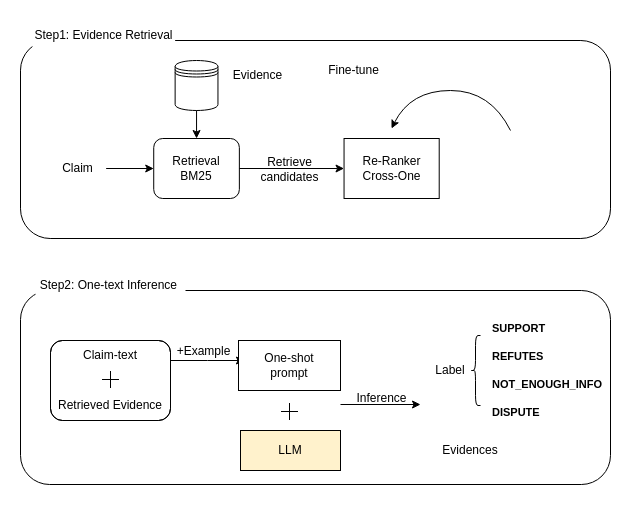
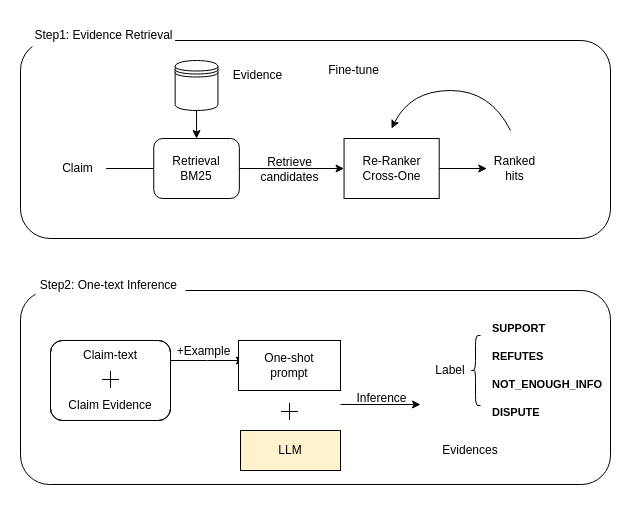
  <mxCell id="0" />
  <mxCell id="1" parent="0" />
  <mxCell id="2" value="" style="rounded=1;whiteSpace=wrap;html=1;fillColor=none;" vertex="1" parent="1"><mxGeometry x="20" y="40" width="590" height="198" as="geometry" /></mxCell>
  <mxCell id="3" value="Claim-text" style="text;html=1;strokeColor=none;fillColor=none;align=center;verticalAlign=middle;whiteSpace=wrap;rounded=0;" vertex="1" parent="1"><mxGeometry x="80" y="340" width="60" height="30" as="geometry" /></mxCell>
  <mxCell id="4" value="" style="shape=umlDestroy;html=1;rotation=45;" vertex="1" parent="1"><mxGeometry x="104" y="373" width="12" height="12" as="geometry" /></mxCell>
- <mxCell id="5" value="Retrieved Evidence" style="text;html=1;strokeColor=none;fillColor=none;align=center;verticalAlign=middle;whiteSpace=wrap;rounded=0;" vertex="1" parent="1"><mxGeometry x="55" y="390" width="110" height="30" as="geometry" /></mxCell>
+ <mxCell id="5" value="Claim Evidence" style="text;html=1;strokeColor=none;fillColor=none;align=center;verticalAlign=middle;whiteSpace=wrap;rounded=0;" vertex="1" parent="1"><mxGeometry x="55" y="390" width="110" height="30" as="geometry" /></mxCell>
  <mxCell id="6" value="" style="rounded=1;whiteSpace=wrap;html=1;fillColor=none;rotation=0;movable=1;resizable=1;rotatable=1;deletable=1;editable=1;locked=0;connectable=1;" vertex="1" parent="1"><mxGeometry x="50" y="340" width="120" height="80" as="geometry" /></mxCell>
  <mxCell id="7" style="edgeStyle=orthogonalEdgeStyle;rounded=0;orthogonalLoop=1;jettySize=auto;html=1;exitX=1;exitY=0.25;exitDx=0;exitDy=0;entryX=0;entryY=0.5;entryDx=0;entryDy=0;" edge="1" parent="1" source="6"><mxGeometry relative="1" as="geometry"><mxPoint x="244" y="360" as="targetPoint" /></mxGeometry></mxCell>
  <mxCell id="8" value="+Example&lt;br style=&quot;font-size: 12px;&quot;&gt;" style="edgeLabel;html=1;align=center;verticalAlign=middle;resizable=0;points=[];labelBackgroundColor=none;fontSize=12;" vertex="1" connectable="0" parent="7"><mxGeometry x="-0.118" y="2" relative="1" as="geometry"><mxPoint x="-1" y="-8" as="offset" /></mxGeometry></mxCell>
  <mxCell id="9" value="LLM" style="rounded=0;whiteSpace=wrap;html=1;fillColor=#fff2cc;" vertex="1" parent="1"><mxGeometry x="240" y="430" width="100" height="40" as="geometry" /></mxCell>
  <mxCell id="10" value="" style="rounded=1;whiteSpace=wrap;html=1;fillColor=none;rotation=0;movable=1;resizable=1;rotatable=1;deletable=1;editable=1;locked=0;connectable=1;" vertex="1" parent="1"><mxGeometry x="50" y="340" width="120" height="80" as="geometry" /></mxCell>
  <mxCell id="11" value="One-shot&lt;br&gt;prompt" style="rounded=0;whiteSpace=wrap;html=1;" vertex="1" parent="1"><mxGeometry x="238" y="340" width="102" height="50" as="geometry" /></mxCell>
  <mxCell id="12" value="" style="shape=umlDestroy;html=1;rotation=45;" vertex="1" parent="1"><mxGeometry x="283" y="405" width="12" height="12" as="geometry" /></mxCell>
  <mxCell id="13" style="edgeStyle=orthogonalEdgeStyle;rounded=0;orthogonalLoop=1;jettySize=auto;html=1;" edge="1" parent="1"><mxGeometry relative="1" as="geometry"><mxPoint x="420" y="404" as="targetPoint" /><mxPoint x="340" y="404" as="sourcePoint" /></mxGeometry></mxCell>
  <mxCell id="14" value="Inference" style="edgeLabel;html=1;align=center;verticalAlign=middle;resizable=0;points=[];labelBackgroundColor=none;fontSize=12;" vertex="1" connectable="0" parent="13"><mxGeometry x="-0.227" y="7" relative="1" as="geometry"><mxPoint x="9" as="offset" /></mxGeometry></mxCell>
  <mxCell id="15" value="&lt;p style=&quot;line-height: 120%;&quot;&gt;&lt;/p&gt;&lt;h4 style=&quot;font-size: 11px;&quot;&gt;&lt;font style=&quot;font-size: 11px;&quot;&gt;SUPPORT&lt;/font&gt;&lt;/h4&gt;&lt;h4 style=&quot;font-size: 11px;&quot;&gt;&lt;font style=&quot;font-size: 11px;&quot;&gt;REFUTES&lt;/font&gt;&lt;/h4&gt;&lt;h4 style=&quot;font-size: 11px;&quot;&gt;&lt;font style=&quot;font-size: 11px;&quot;&gt;NOT_ENOUGH_INFO&lt;/font&gt;&lt;/h4&gt;&lt;h4 style=&quot;font-size: 11px;&quot;&gt;&lt;font style=&quot;font-size: 11px;&quot;&gt;DISPUTE&lt;/font&gt;&lt;/h4&gt;&lt;p&gt;&lt;/p&gt;" style="text;html=1;strokeColor=none;fillColor=none;align=left;verticalAlign=middle;whiteSpace=wrap;rounded=0;rotation=0;" vertex="1" parent="1"><mxGeometry x="490" y="330" width="115" height="80" as="geometry" /></mxCell>
  <mxCell id="16" value="Evidences" style="text;html=1;strokeColor=none;fillColor=none;align=center;verticalAlign=middle;whiteSpace=wrap;rounded=0;" vertex="1" parent="1"><mxGeometry x="440" y="435" width="60" height="30" as="geometry" /></mxCell>
  <mxCell id="17" value="Label" style="text;html=1;strokeColor=none;fillColor=none;align=center;verticalAlign=middle;whiteSpace=wrap;rounded=0;" vertex="1" parent="1"><mxGeometry x="420" y="355" width="60" height="30" as="geometry" /></mxCell>
  <mxCell id="18" value="" style="shape=curlyBracket;whiteSpace=wrap;html=1;rounded=1;labelPosition=left;verticalLabelPosition=middle;align=right;verticalAlign=middle;size=0.5;" vertex="1" parent="1"><mxGeometry x="470" y="335" width="10" height="70" as="geometry" /></mxCell>
  <mxCell id="19" value="" style="rounded=1;whiteSpace=wrap;html=1;fillColor=none;" vertex="1" parent="1"><mxGeometry x="20" y="290" width="590" height="194" as="geometry" /></mxCell>
  <mxCell id="20" value="Step2: One-text Inference&amp;nbsp;" style="text;html=1;strokeColor=none;fillColor=default;align=center;verticalAlign=middle;whiteSpace=wrap;rounded=0;" vertex="1" parent="1"><mxGeometry x="35" y="270" width="150" height="30" as="geometry" /></mxCell>
  <mxCell id="21" value="" style="shape=datastore;whiteSpace=wrap;html=1;" vertex="1" parent="1"><mxGeometry x="174.637" y="60" width="42.823" height="50" as="geometry" /></mxCell>
  <mxCell id="22" value="Retrieval&lt;br&gt;BM25" style="whiteSpace=wrap;html=1;rounded=1;" vertex="1" parent="1"><mxGeometry x="153.226" y="138" width="85.645" height="60" as="geometry" /></mxCell>
  <mxCell id="23" style="edgeStyle=orthogonalEdgeStyle;rounded=0;orthogonalLoop=1;jettySize=auto;html=1;exitX=0.5;exitY=1;exitDx=0;exitDy=0;entryX=0.5;entryY=0;entryDx=0;entryDy=0;" edge="1" parent="1" source="21" target="22"><mxGeometry relative="1" as="geometry" /></mxCell>
  <mxCell id="24" style="edgeStyle=orthogonalEdgeStyle;rounded=0;orthogonalLoop=1;jettySize=auto;html=1;exitX=1;exitY=0.5;exitDx=0;exitDy=0;entryX=0;entryY=0.5;entryDx=0;entryDy=0;" edge="1" parent="1" source="22" target="26"><mxGeometry relative="1" as="geometry" /></mxCell>
  <mxCell id="25" value="Retrieve&lt;br style=&quot;font-size: 12px;&quot;&gt;candidates" style="edgeLabel;html=1;align=center;verticalAlign=middle;resizable=0;points=[];labelBackgroundColor=none;fontSize=12;" vertex="1" connectable="0" parent="24"><mxGeometry x="-0.185" y="-1" relative="1" as="geometry"><mxPoint x="7" y="-1" as="offset" /></mxGeometry></mxCell>
  <mxCell id="26" value="Re-Ranker&lt;br&gt;Cross-One" style="rounded=0;whiteSpace=wrap;html=1;" vertex="1" parent="1"><mxGeometry x="343.548" y="138" width="95.161" height="60" as="geometry" /></mxCell>
  <mxCell id="27" value="Evidence" style="text;html=1;strokeColor=none;fillColor=none;align=center;verticalAlign=middle;whiteSpace=wrap;rounded=0;" vertex="1" parent="1"><mxGeometry x="229.355" y="60" width="57.097" height="30" as="geometry" /></mxCell>
- <mxCell id="28" style="edgeStyle=orthogonalEdgeStyle;rounded=0;orthogonalLoop=1;jettySize=auto;html=1;exitX=1;exitY=0.5;exitDx=0;exitDy=0;entryX=0;entryY=0.5;entryDx=0;entryDy=0;" edge="1" parent="1" source="29" target="22"><mxGeometry relative="1" as="geometry" /></mxCell>
+ <mxCell id="28" style="edgeStyle=orthogonalEdgeStyle;rounded=0;orthogonalLoop=1;jettySize=auto;html=1;exitX=1;exitY=0.5;exitDx=0;exitDy=0;entryX=0;entryY=0.5;entryDx=0;entryDy=0;endArrow=none;" edge="1" parent="1" source="29" target="22"><mxGeometry relative="1" as="geometry" /></mxCell>
  <mxCell id="29" value="Claim" style="text;html=1;strokeColor=none;fillColor=none;align=center;verticalAlign=middle;whiteSpace=wrap;rounded=0;" vertex="1" parent="1"><mxGeometry x="48.548" y="153" width="57.097" height="30" as="geometry" /></mxCell>
+ <mxCell id="30" value="Ranked&lt;br&gt;hits" style="text;html=1;strokeColor=none;fillColor=none;align=center;verticalAlign=middle;whiteSpace=wrap;rounded=0;" vertex="1" parent="1"><mxGeometry x="486.29" y="153" width="57.097" height="30" as="geometry" /></mxCell>
+ <mxCell id="31" style="edgeStyle=orthogonalEdgeStyle;rounded=0;orthogonalLoop=1;jettySize=auto;html=1;exitX=1;exitY=0.5;exitDx=0;exitDy=0;entryX=0;entryY=0.5;entryDx=0;entryDy=0;" edge="1" parent="1" source="26" target="30"><mxGeometry relative="1" as="geometry"><mxPoint x="495.806" y="168" as="targetPoint" /></mxGeometry></mxCell>
  <mxCell id="32" value="" style="curved=1;endArrow=classic;html=1;rounded=0;" edge="1" parent="1"><mxGeometry width="50" height="50" relative="1" as="geometry"><mxPoint x="510" y="130" as="sourcePoint" /><mxPoint x="391" y="128" as="targetPoint" /><Array as="points"><mxPoint x="490" y="90" /><mxPoint x="410" y="90" /></Array></mxGeometry></mxCell>
  <mxCell id="33" value="Fine-tune" style="text;html=1;strokeColor=none;fillColor=none;align=center;verticalAlign=middle;whiteSpace=wrap;rounded=0;" vertex="1" parent="1"><mxGeometry x="324.997" y="55" width="57.097" height="30" as="geometry" /></mxCell>
  <mxCell id="34" value="Step1: Evidence Retrieval" style="text;html=1;strokeColor=none;fillColor=default;align=center;verticalAlign=middle;whiteSpace=wrap;rounded=0;" vertex="1" parent="1"><mxGeometry x="31.896" y="20" width="142.742" height="30" as="geometry" /></mxCell>
